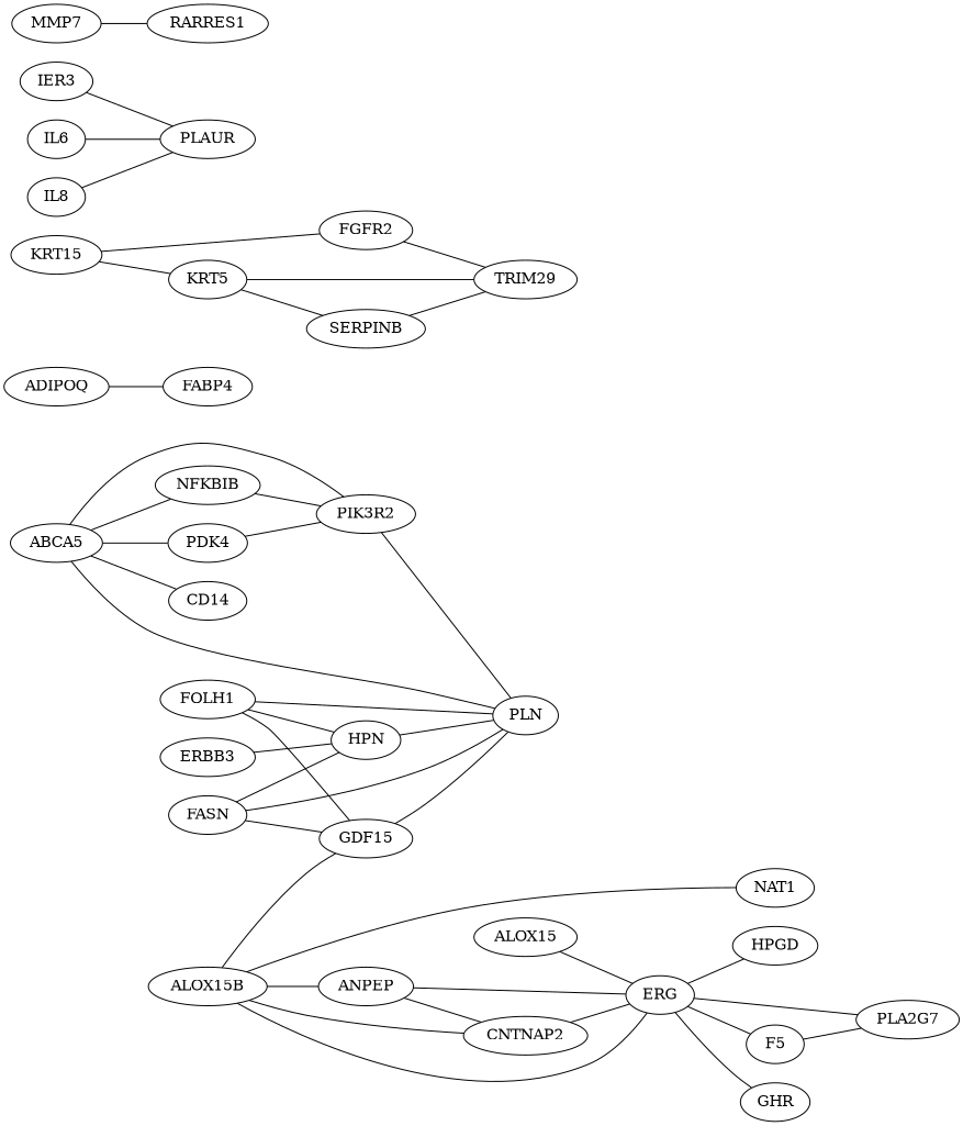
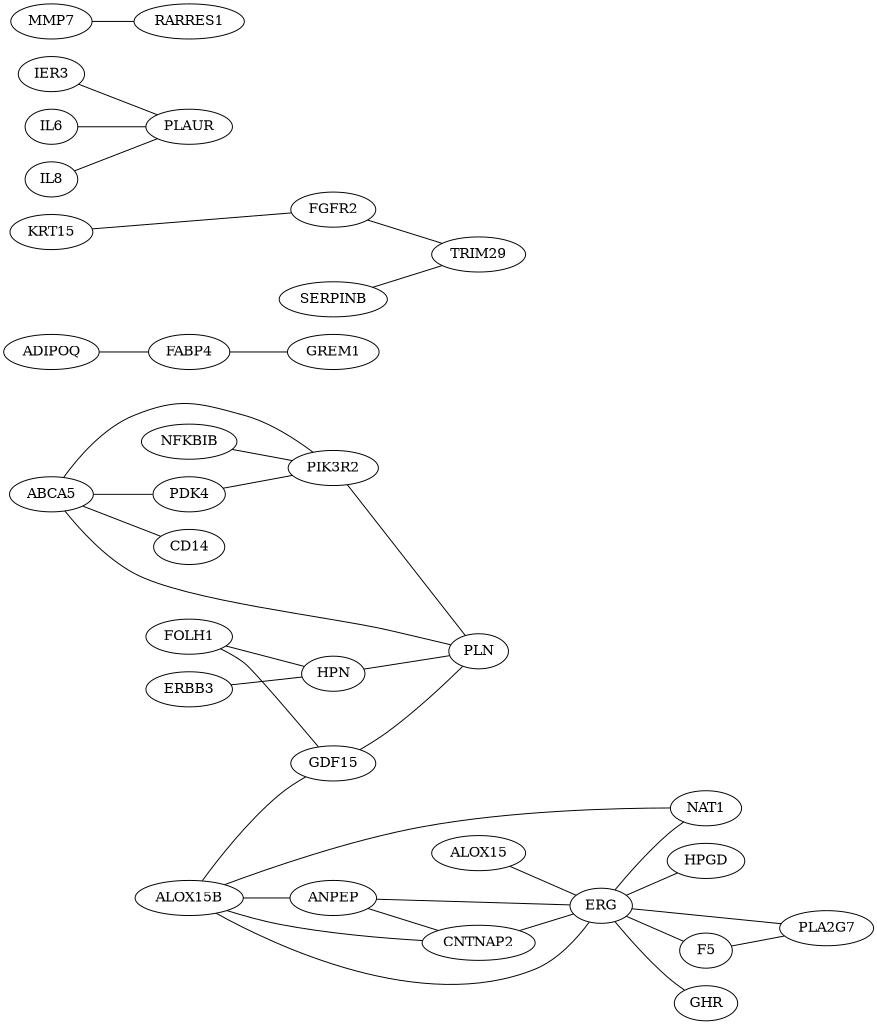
  graph {
    rankdir=LR
    ABCA5
    CD14
    NFKBIB
    PDK4
    PIK3R2
    PLN
    ADIPOQ
    FABP4
+   GREM1
    ALOX15
    ERG
    NAT1
    F5
    GHR
    HPGD
    PLA2G7
    ALOX15B
    ANPEP
    CNTNAP2
    GDF15
    HPN
    ERBB3
-   FASN
    FGFR2
    TRIM29
    FOLH1
    IER3
    PLAUR
    IL6
    IL8
    KRT15
-   KRT5
    SERPINB
    MMP7
    RARRES1
    ABCA5 -- CD14
-   ABCA5 -- NFKBIB
    ABCA5 -- PDK4
    ABCA5 -- PIK3R2
    ABCA5 -- PLN
    NFKBIB -- PIK3R2
    PDK4 -- PIK3R2
    PIK3R2 -- PLN
    ADIPOQ -- FABP4
+   FABP4 -- GREM1
    ALOX15 -- ERG
+   ERG -- NAT1
    ERG -- F5
    ERG -- GHR
    ERG -- HPGD
    ERG -- PLA2G7
    F5 -- PLA2G7
    ALOX15B -- ERG
    ALOX15B -- NAT1
    ALOX15B -- ANPEP
    ALOX15B -- CNTNAP2
    ALOX15B -- GDF15
    ANPEP -- ERG
    ANPEP -- CNTNAP2
    CNTNAP2 -- ERG
    GDF15 -- PLN
    HPN -- PLN
    ERBB3 -- HPN
-   FASN -- PLN
-   FASN -- GDF15
-   FASN -- HPN
    FGFR2 -- TRIM29
-   FOLH1 -- PLN
    FOLH1 -- GDF15
    FOLH1 -- HPN
    IER3 -- PLAUR
    IL6 -- PLAUR
    IL8 -- PLAUR
    KRT15 -- FGFR2
-   KRT15 -- KRT5
-   KRT5 -- TRIM29
-   KRT5 -- SERPINB
    SERPINB -- TRIM29
    MMP7 -- RARRES1
  }
